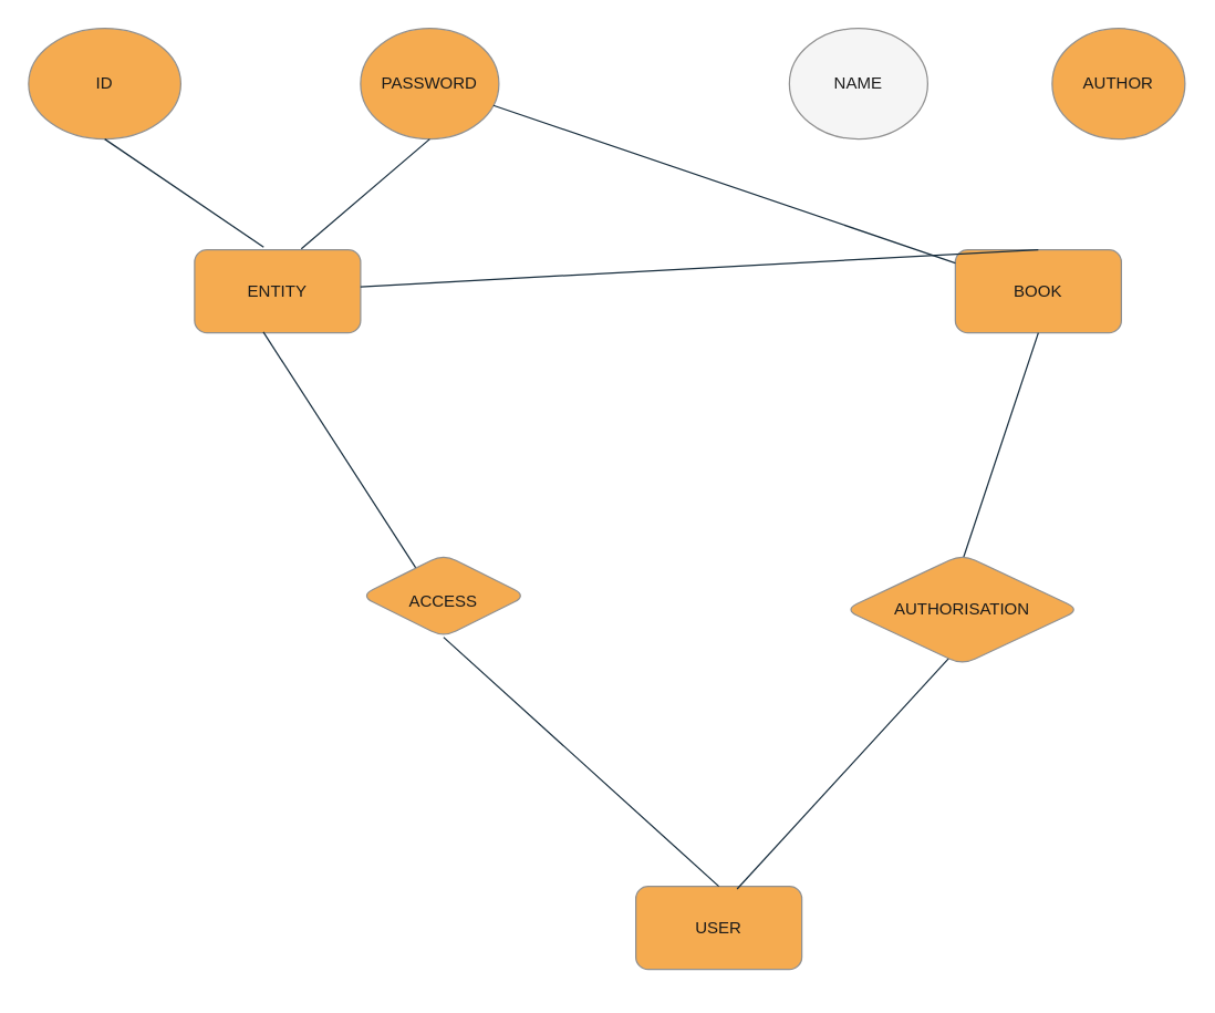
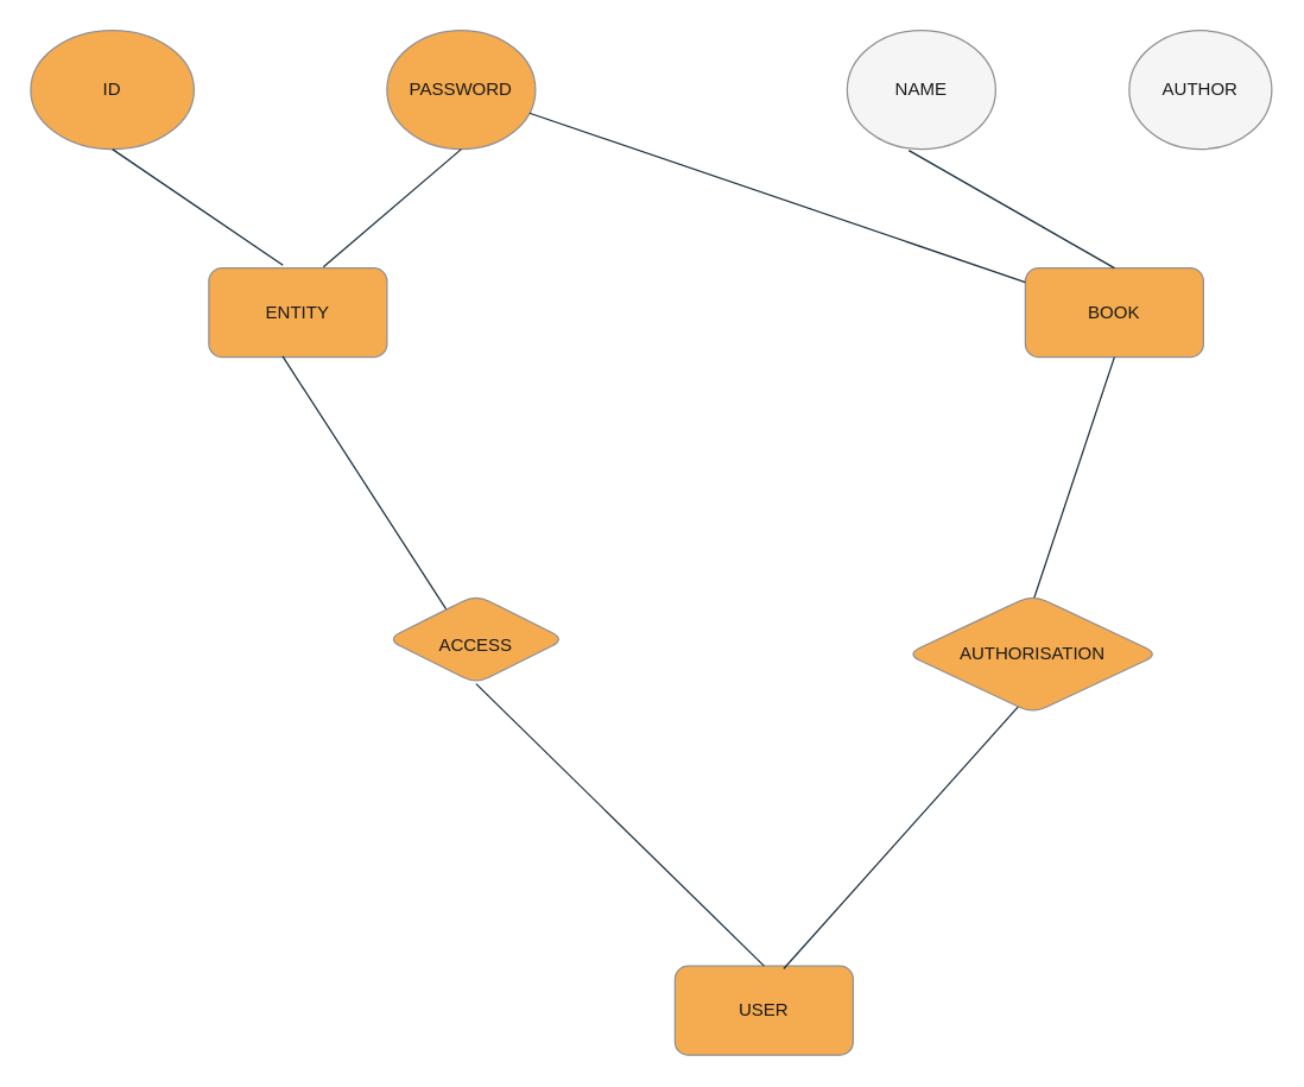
  <mxCell id="0" />
  <mxCell id="1" parent="0" />
- <mxCell id="2" value="USER" style="whiteSpace=wrap;html=1;shadow=0;labelBackgroundColor=none;fillColor=#F5AB50;strokeColor=#909090;fontColor=#1A1A1A;rounded=1;" vertex="1" parent="1"><mxGeometry x="459" y="640" width="120" height="60" as="geometry" /></mxCell>
+ <mxCell id="2" value="USER" style="whiteSpace=wrap;html=1;shadow=0;labelBackgroundColor=none;fillColor=#F5AB50;strokeColor=#909090;fontColor=#1A1A1A;rounded=1;" vertex="1" parent="1"><mxGeometry x="454" y="650" width="120" height="60" as="geometry" /></mxCell>
  <mxCell id="3" value="ENTITY&lt;br&gt;" style="whiteSpace=wrap;html=1;shadow=0;labelBackgroundColor=none;fillColor=#F5AB50;strokeColor=#909090;fontColor=#1A1A1A;rounded=1;" vertex="1" parent="1"><mxGeometry x="140" y="180" width="120" height="60" as="geometry" /></mxCell>
  <mxCell id="4" value="BOOK" style="whiteSpace=wrap;html=1;shadow=0;labelBackgroundColor=none;fillColor=#F5AB50;strokeColor=#909090;fontColor=#1A1A1A;rounded=1;" vertex="1" parent="1"><mxGeometry x="690" y="180" width="120" height="60" as="geometry" /></mxCell>
  <mxCell id="5" value="" style="endArrow=none;html=1;rounded=1;entryX=0.5;entryY=0;entryDx=0;entryDy=0;labelBackgroundColor=none;strokeColor=#182E3E;fontColor=default;exitX=0.5;exitY=1;exitDx=0;exitDy=0;" edge="1" parent="1" source="17" target="2"><mxGeometry width="50" height="50" relative="1" as="geometry"><mxPoint x="324.884" y="460" as="sourcePoint" /><mxPoint x="520" y="640" as="targetPoint" /><Array as="points" /></mxGeometry></mxCell>
  <mxCell id="6" value="" style="endArrow=none;html=1;rounded=1;exitX=0.61;exitY=0.032;exitDx=0;exitDy=0;exitPerimeter=0;entryX=0.5;entryY=1;entryDx=0;entryDy=0;labelBackgroundColor=none;strokeColor=#182E3E;fontColor=default;" edge="1" parent="1" source="2"><mxGeometry width="50" height="50" relative="1" as="geometry"><mxPoint x="440" y="350" as="sourcePoint" /><mxPoint x="690" y="470" as="targetPoint" /></mxGeometry></mxCell>
  <mxCell id="7" value="" style="endArrow=none;html=1;rounded=1;exitX=0.5;exitY=0;exitDx=0;exitDy=0;entryX=0.414;entryY=0.991;entryDx=0;entryDy=0;entryPerimeter=0;labelBackgroundColor=none;strokeColor=#182E3E;fontColor=default;" edge="1" parent="1" target="3"><mxGeometry width="50" height="50" relative="1" as="geometry"><mxPoint x="300" y="410" as="sourcePoint" /><mxPoint x="380" y="310" as="targetPoint" /></mxGeometry></mxCell>
  <mxCell id="8" value="" style="endArrow=none;html=1;rounded=1;entryX=0.5;entryY=1;entryDx=0;entryDy=0;exitX=0.5;exitY=0;exitDx=0;exitDy=0;labelBackgroundColor=none;strokeColor=#182E3E;fontColor=default;" edge="1" parent="1" target="4"><mxGeometry width="50" height="50" relative="1" as="geometry"><mxPoint x="690" y="420" as="sourcePoint" /><mxPoint x="380" y="310" as="targetPoint" /></mxGeometry></mxCell>
  <mxCell id="9" value="ID" style="ellipse;whiteSpace=wrap;html=1;shadow=0;labelBackgroundColor=none;fillColor=#F5AB50;strokeColor=#909090;fontColor=#1A1A1A;rounded=1;" vertex="1" parent="1"><mxGeometry x="20" y="20" width="110" height="80" as="geometry" /></mxCell>
  <mxCell id="10" value="PASSWORD" style="ellipse;whiteSpace=wrap;html=1;shadow=0;labelBackgroundColor=none;fillColor=#F5AB50;strokeColor=#909090;fontColor=#1A1A1A;rounded=1;" vertex="1" parent="1"><mxGeometry x="260" y="20" width="100" height="80" as="geometry" /></mxCell>
  <mxCell id="11" value="NAME" style="ellipse;whiteSpace=wrap;html=1;shadow=0;labelBackgroundColor=none;fillColor=#f5f5f5;strokeColor=#909090;fontColor=#1A1A1A;rounded=1;" vertex="1" parent="1"><mxGeometry x="570" y="20" width="100" height="80" as="geometry" /></mxCell>
- <mxCell id="12" value="AUTHOR" style="ellipse;whiteSpace=wrap;html=1;shadow=0;labelBackgroundColor=none;fillColor=#F5AB50;strokeColor=#909090;fontColor=#1A1A1A;rounded=1;" vertex="1" parent="1"><mxGeometry x="760" y="20" width="96" height="80" as="geometry" /></mxCell>
- <mxCell id="13" value="" style="endArrow=none;html=1;rounded=1;exitX=0.5;exitY=0;exitDx=0;exitDy=0;labelBackgroundColor=none;strokeColor=#182E3E;fontColor=default;" edge="1" parent="1" source="4" target="3"><mxGeometry width="50" height="50" relative="1" as="geometry"><mxPoint x="550" y="350" as="sourcePoint" /><mxPoint x="380" y="310" as="targetPoint" /></mxGeometry></mxCell>
+ <mxCell id="12" value="AUTHOR" style="ellipse;whiteSpace=wrap;html=1;shadow=0;labelBackgroundColor=none;fillColor=#f5f5f5;strokeColor=#909090;fontColor=#1A1A1A;rounded=1;" vertex="1" parent="1"><mxGeometry x="760" y="20" width="96" height="80" as="geometry" /></mxCell>
+ <mxCell id="13" value="" style="endArrow=none;html=1;rounded=1;entryX=0.415;entryY=1.01;entryDx=0;entryDy=0;entryPerimeter=0;exitX=0.5;exitY=0;exitDx=0;exitDy=0;labelBackgroundColor=none;strokeColor=#182E3E;fontColor=default;" edge="1" parent="1" source="4" target="11"><mxGeometry width="50" height="50" relative="1" as="geometry"><mxPoint x="550" y="350" as="sourcePoint" /><mxPoint x="380" y="310" as="targetPoint" /></mxGeometry></mxCell>
  <mxCell id="14" value="" style="endArrow=none;html=1;rounded=1;labelBackgroundColor=none;strokeColor=#182E3E;fontColor=default;" edge="1" parent="1" source="4" target="10"><mxGeometry width="50" height="50" relative="1" as="geometry"><mxPoint x="330" y="360" as="sourcePoint" /><mxPoint x="380" y="310" as="targetPoint" /></mxGeometry></mxCell>
  <mxCell id="15" value="" style="endArrow=none;html=1;rounded=1;entryX=0.5;entryY=1;entryDx=0;entryDy=0;exitX=0.643;exitY=-0.013;exitDx=0;exitDy=0;exitPerimeter=0;labelBackgroundColor=none;strokeColor=#182E3E;fontColor=default;" edge="1" parent="1" source="3" target="10"><mxGeometry width="50" height="50" relative="1" as="geometry"><mxPoint x="330" y="360" as="sourcePoint" /><mxPoint x="380" y="310" as="targetPoint" /></mxGeometry></mxCell>
  <mxCell id="16" value="" style="endArrow=none;html=1;rounded=1;entryX=0.5;entryY=1;entryDx=0;entryDy=0;exitX=0.416;exitY=-0.032;exitDx=0;exitDy=0;exitPerimeter=0;labelBackgroundColor=none;strokeColor=#182E3E;fontColor=default;" edge="1" parent="1" source="3" target="9"><mxGeometry width="50" height="50" relative="1" as="geometry"><mxPoint x="330" y="360" as="sourcePoint" /><mxPoint x="380" y="310" as="targetPoint" /></mxGeometry></mxCell>
  <mxCell id="17" value="&lt;font style=&quot;font-size: 12px;&quot;&gt;ACCESS&lt;/font&gt;" style="shape=rhombus;perimeter=rhombusPerimeter;whiteSpace=wrap;html=1;align=center;strokeColor=#909090;fontSize=24;fontColor=#1A1A1A;fillColor=#F5AB50;rounded=1;labelBackgroundColor=none;" vertex="1" parent="1"><mxGeometry x="260" y="400" width="120" height="60" as="geometry" /></mxCell>
  <mxCell id="18" value="AUTHORISATION" style="shape=rhombus;perimeter=rhombusPerimeter;whiteSpace=wrap;html=1;align=center;strokeColor=#909090;fontSize=12;fontColor=#1A1A1A;fillColor=#F5AB50;rounded=1;labelBackgroundColor=none;" vertex="1" parent="1"><mxGeometry x="610" y="400" width="170" height="80" as="geometry" /></mxCell>
